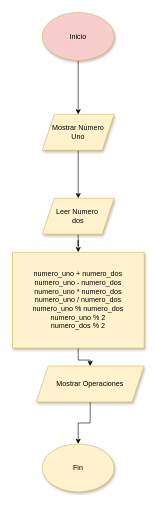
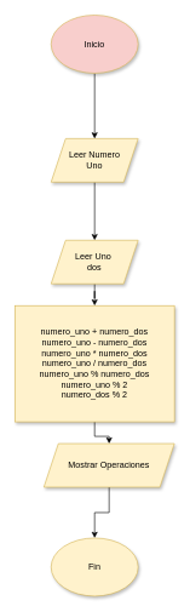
  <mxCell id="0" />
  <mxCell id="1" parent="0" />
  <mxCell id="2" value="" style="edgeStyle=orthogonalEdgeStyle;rounded=0;orthogonalLoop=1;jettySize=auto;html=1;" parent="1" source="3" target="5" edge="1"><mxGeometry relative="1" as="geometry" /></mxCell>
  <mxCell id="3" value="Inicio" style="ellipse;whiteSpace=wrap;html=1;fillColor=#f8cecc;strokeColor=#d6b656;shadow=1;" parent="1" vertex="1"><mxGeometry x="70" y="20" width="120" height="80" as="geometry" /></mxCell>
  <mxCell id="4" value="" style="edgeStyle=orthogonalEdgeStyle;rounded=0;orthogonalLoop=1;jettySize=auto;html=1;" parent="1" source="5" target="7" edge="1"><mxGeometry relative="1" as="geometry" /></mxCell>
- <mxCell id="5" value="&lt;span&gt;Mostrar Numero &lt;br&gt;Uno&lt;/span&gt;" style="shape=parallelogram;perimeter=parallelogramPerimeter;whiteSpace=wrap;html=1;fixedSize=1;shadow=1;strokeColor=#d6b656;fillColor=#fff2cc;" parent="1" vertex="1"><mxGeometry x="70" y="190" width="120" height="60" as="geometry" /></mxCell>
+ <mxCell id="5" value="&lt;span&gt;Leer Numero &lt;br&gt;Uno&lt;/span&gt;" style="shape=parallelogram;perimeter=parallelogramPerimeter;whiteSpace=wrap;html=1;fixedSize=1;shadow=1;strokeColor=#d6b656;fillColor=#fff2cc;" parent="1" vertex="1"><mxGeometry x="70" y="190" width="120" height="60" as="geometry" /></mxCell>
  <mxCell id="6" value="" style="edgeStyle=orthogonalEdgeStyle;rounded=0;orthogonalLoop=1;jettySize=auto;html=1;" parent="1" source="7" target="9" edge="1"><mxGeometry relative="1" as="geometry" /></mxCell>
- <mxCell id="7" value="&lt;span&gt;Leer Numero&amp;nbsp;&lt;br&gt;dos&lt;br&gt;&lt;/span&gt;" style="shape=parallelogram;perimeter=parallelogramPerimeter;whiteSpace=wrap;html=1;fixedSize=1;shadow=1;strokeColor=#d6b656;fillColor=#fff2cc;" parent="1" vertex="1"><mxGeometry x="70" y="330" width="120" height="60" as="geometry" /></mxCell>
+ <mxCell id="7" value="&lt;span&gt;Leer Uno&amp;nbsp;&lt;br&gt;dos&lt;br&gt;&lt;/span&gt;" style="shape=parallelogram;perimeter=parallelogramPerimeter;whiteSpace=wrap;html=1;fixedSize=1;shadow=1;strokeColor=#d6b656;fillColor=#fff2cc;" parent="1" vertex="1"><mxGeometry x="70" y="330" width="120" height="60" as="geometry" /></mxCell>
  <mxCell id="8" value="" style="edgeStyle=orthogonalEdgeStyle;rounded=0;orthogonalLoop=1;jettySize=auto;html=1;" parent="1" source="9" target="11" edge="1"><mxGeometry relative="1" as="geometry" /></mxCell>
  <mxCell id="9" value="numero_uno + numero_dos&lt;br&gt;numero_uno - numero_dos&lt;br&gt;numero_uno * numero_dos&lt;br&gt;numero_uno / numero_dos&lt;br&gt;numero_uno % numero_dos&lt;br&gt;numero_uno % 2&lt;br&gt;numero_dos % 2" style="whiteSpace=wrap;html=1;shadow=1;strokeColor=#d6b656;fillColor=#fff2cc;" parent="1" vertex="1"><mxGeometry x="20" y="420" width="220" height="160" as="geometry" /></mxCell>
  <mxCell id="10" value="" style="edgeStyle=orthogonalEdgeStyle;rounded=0;orthogonalLoop=1;jettySize=auto;html=1;" parent="1" source="11" target="12" edge="1"><mxGeometry relative="1" as="geometry" /></mxCell>
  <mxCell id="11" value="Mostrar Operaciones" style="shape=parallelogram;perimeter=parallelogramPerimeter;whiteSpace=wrap;html=1;fixedSize=1;shadow=1;strokeColor=#d6b656;fillColor=#fff2cc;" parent="1" vertex="1"><mxGeometry x="60" y="610" width="180" height="60" as="geometry" /></mxCell>
  <mxCell id="12" value="Fin" style="ellipse;whiteSpace=wrap;html=1;shadow=1;strokeColor=#d6b656;fillColor=#fff2cc;" parent="1" vertex="1"><mxGeometry x="70" y="740" width="120" height="80" as="geometry" /></mxCell>
